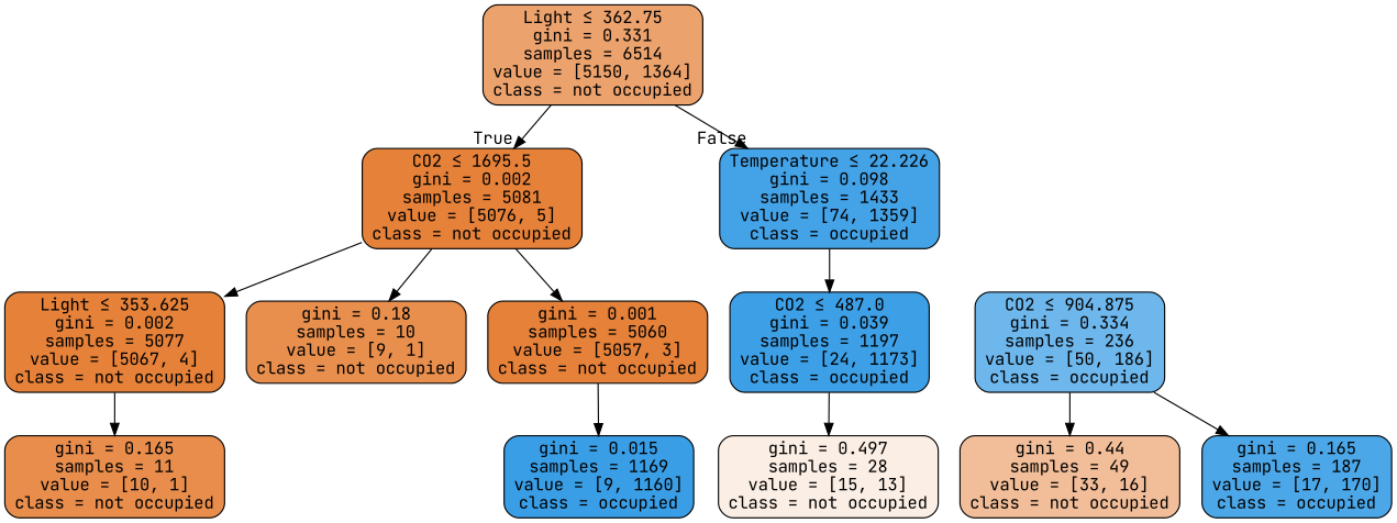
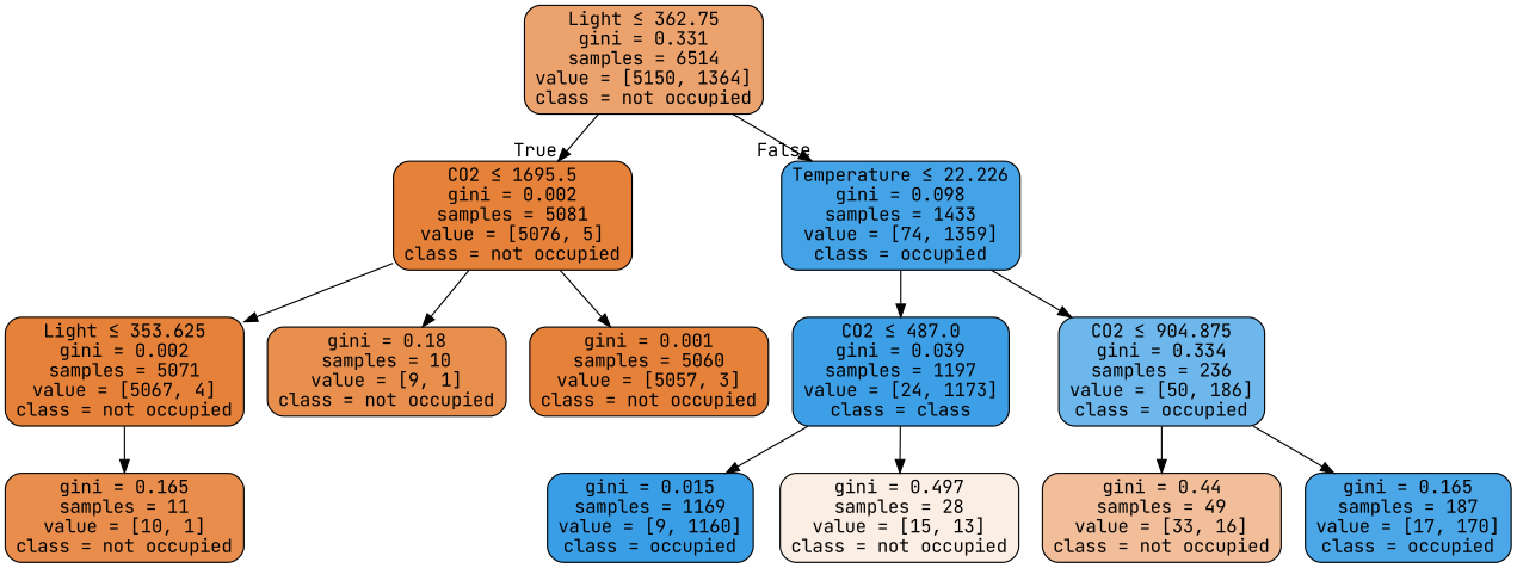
  digraph {
    fontname="JetBrains Mono"
    node [color=black fillcolor="#e58139ff" fontname="JetBrains Mono" shape=box style="filled, rounded"]
    edge [fontname="JetBrains Mono"]
    n1 [fillcolor="#e58139bb" label=<Light &le; 362.75<br/>gini = 0.331<br/>samples = 6514<br/>value = [5150, 1364]<br/>class = not occupied>]
    n2 [label=<CO2 &le; 1695.5<br/>gini = 0.002<br/>samples = 5081<br/>value = [5076, 5]<br/>class = not occupied>]
    n3 [fillcolor="#399de5f1" label=<Temperature &le; 22.226<br/>gini = 0.098<br/>samples = 1433<br/>value = [74, 1359]<br/>class = occupied>]
-   n4 [label=<Light &le; 353.625<br/>gini = 0.002<br/>samples = 5077<br/>value = [5067, 4]<br/>class = not occupied>]
+   n4 [label=<Light &le; 353.625<br/>gini = 0.002<br/>samples = 5071<br/>value = [5067, 4]<br/>class = not occupied>]
    n5 [fillcolor="#e58139e3" label=<gini = 0.18<br/>samples = 10<br/>value = [9, 1]<br/>class = not occupied>]
    n6 [label=<gini = 0.001<br/>samples = 5060<br/>value = [5057, 3]<br/>class = not occupied>]
-   n7 [fillcolor="#399de5fa" label=<CO2 &le; 487.0<br/>gini = 0.039<br/>samples = 1197<br/>value = [24, 1173]<br/>class = occupied>]
+   n7 [fillcolor="#399de5fa" label=<CO2 &le; 487.0<br/>gini = 0.039<br/>samples = 1197<br/>value = [24, 1173]<br/>class = class>]
    n8 [fillcolor="#399de5ba" label=<CO2 &le; 904.875<br/>gini = 0.334<br/>samples = 236<br/>value = [50, 186]<br/>class = occupied>]
    n9 [fillcolor="#e58139e6" label=<gini = 0.165<br/>samples = 11<br/>value = [10, 1]<br/>class = not occupied>]
    n10 [fillcolor="#e5813922" label=<gini = 0.497<br/>samples = 28<br/>value = [15, 13]<br/>class = not occupied>]
    n11 [fillcolor="#399de5fd" label=<gini = 0.015<br/>samples = 1169<br/>value = [9, 1160]<br/>class = occupied>]
    n12 [fillcolor="#e5813983" label=<gini = 0.44<br/>samples = 49<br/>value = [33, 16]<br/>class = not occupied>]
    n13 [fillcolor="#399de5e6" label=<gini = 0.165<br/>samples = 187<br/>value = [17, 170]<br/>class = occupied>]
    n1 -> n2 [headlabel=True labelangle=45 labeldistance=2.5]
    n1 -> n3 [headlabel=False labelangle=-45 labeldistance=2.5]
    n2 -> n4
    n2 -> n5
    n2 -> n6
    n3 -> n7
+   n3 -> n8
    n4 -> n9
    n7 -> n10
-   n6 -> n11
+   n7 -> n11
    n8 -> n12
    n8 -> n13
  }
